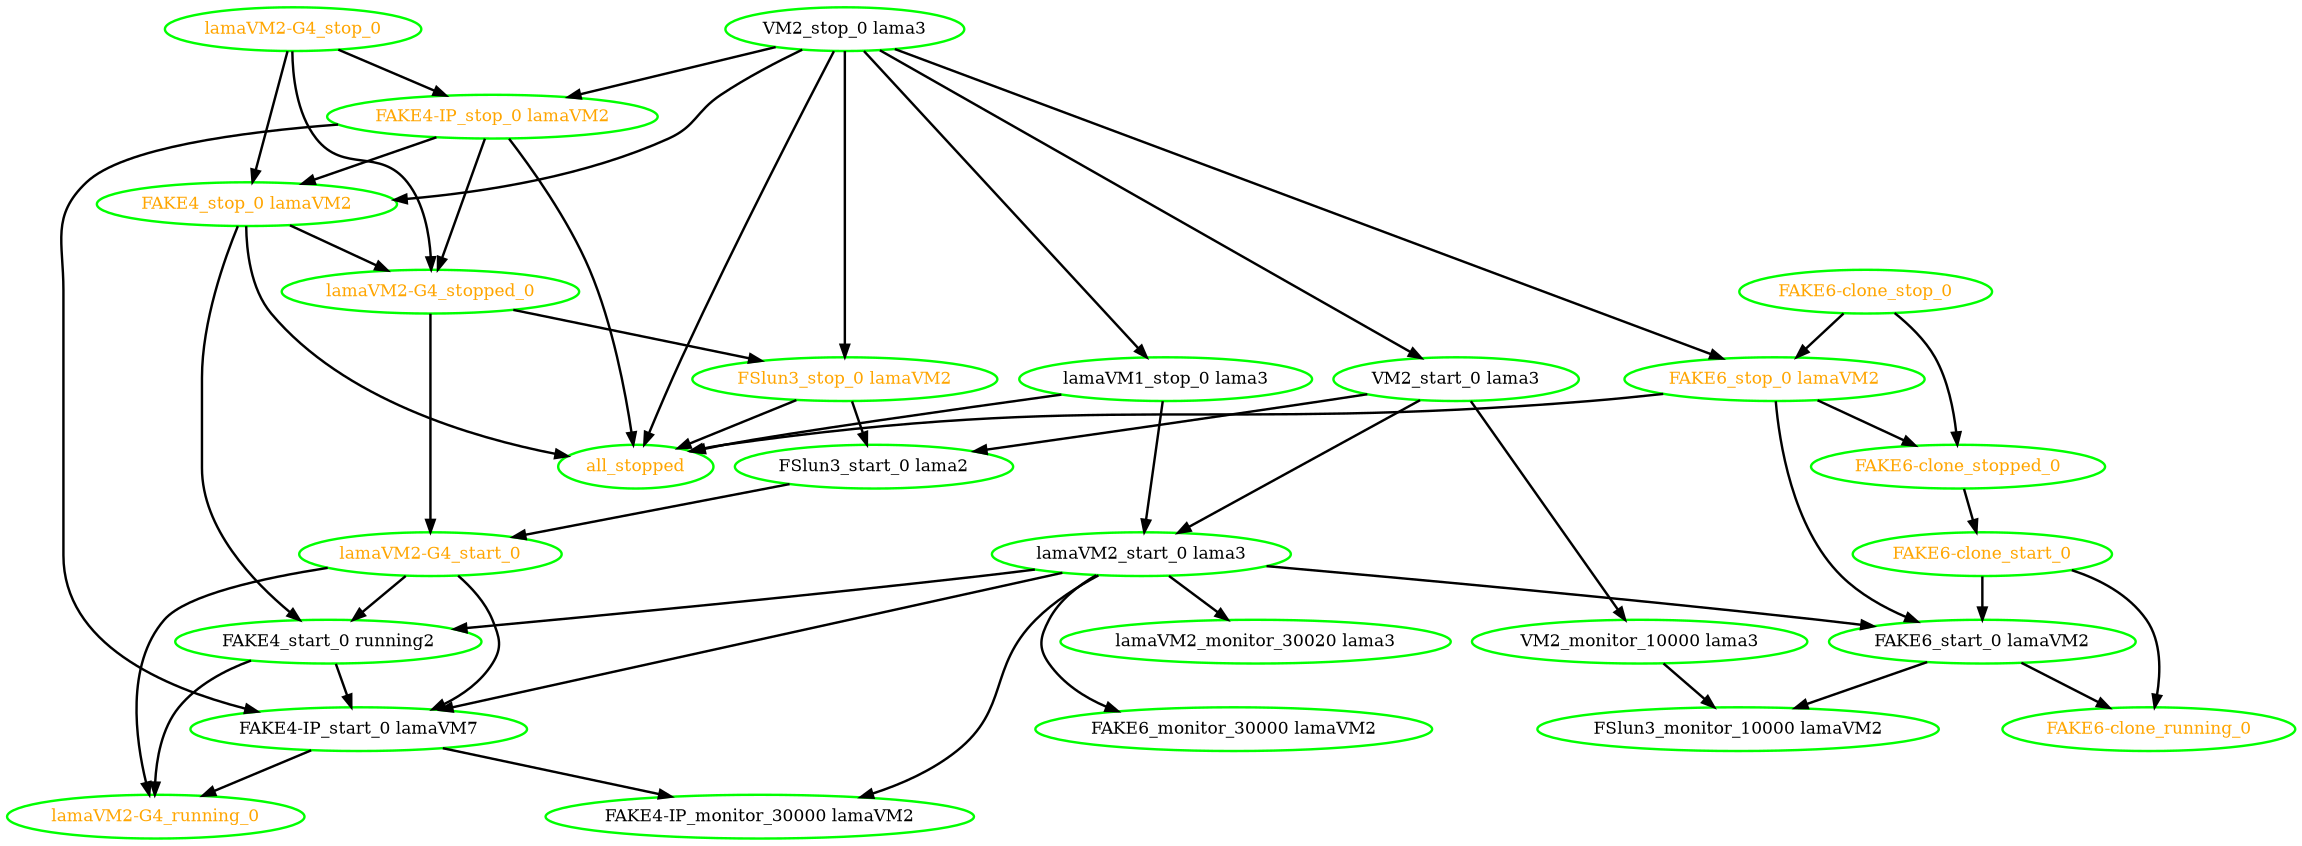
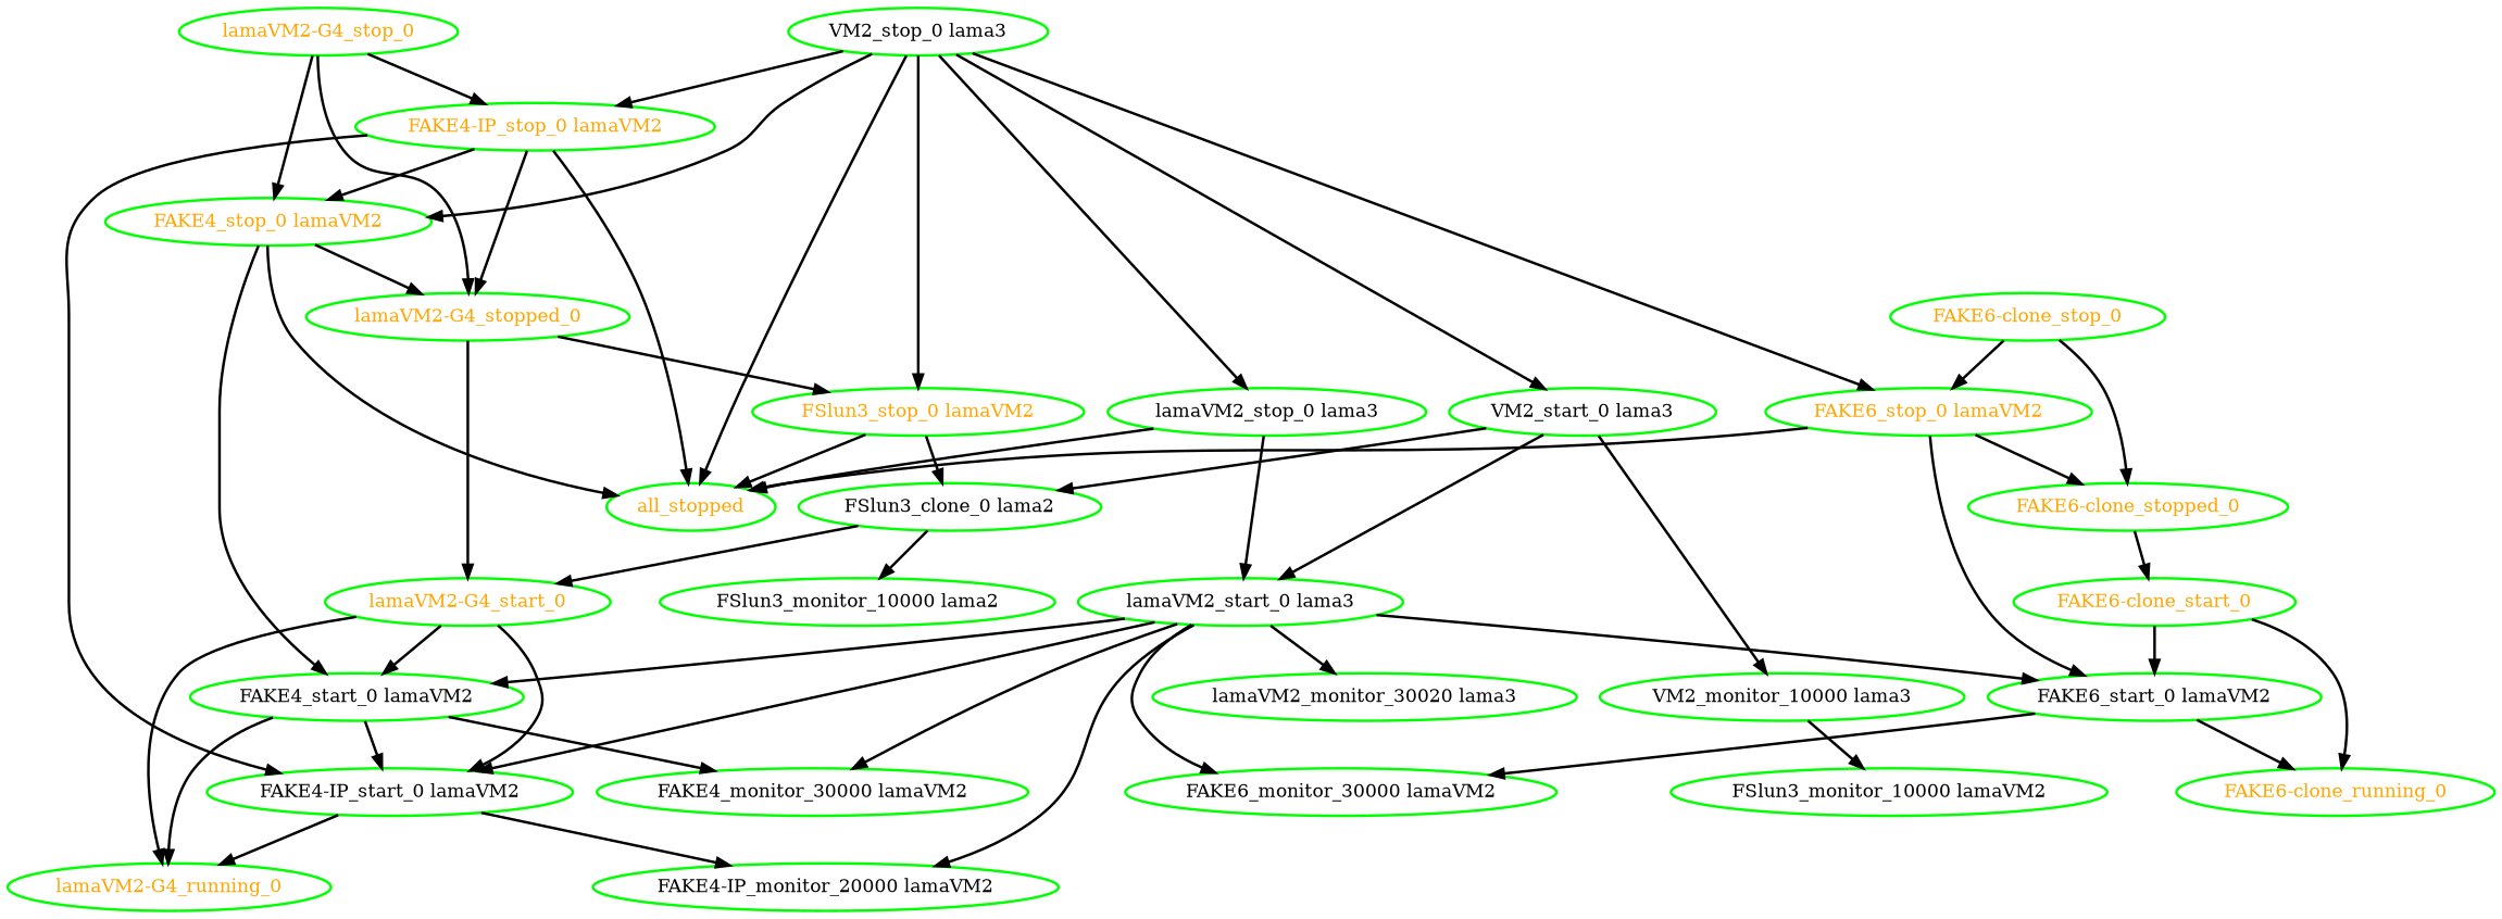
  digraph {
    node [color=green fontcolor=black style=bold]
    edge [style=bold]
-   "FAKE4-IP_start_0 lamaVM2" [label="FAKE4-IP_start_0 lamaVM7"]
-   "FAKE4-IP_monitor_30000 lamaVM2"
+   "FAKE4-IP_start_0 lamaVM2"
+   "FAKE4-IP_monitor_30000 lamaVM2" [label="FAKE4-IP_monitor_20000 lamaVM2"]
    "lamaVM2-G4_running_0" [fontcolor=orange]
    "FAKE4-IP_stop_0 lamaVM2" [fontcolor=orange]
    "FAKE4_stop_0 lamaVM2" [fontcolor=orange]
    all_stopped [fontcolor=orange]
    "lamaVM2-G4_stopped_0" [fontcolor=orange]
-   "FAKE4_start_0 lamaVM2" [label="FAKE4_start_0 running2"]
+   "FAKE4_start_0 lamaVM2"
    "lamaVM2-G4_start_0" [fontcolor=orange]
    "FSlun3_stop_0 lamaVM2" [fontcolor=orange]
-   "FSlun3_start_0 lama2"
+   "FAKE4_monitor_30000 lamaVM2"
+   "FSlun3_start_0 lama2" [label="FSlun3_clone_0 lama2"]
    "FAKE6-clone_running_0" [fontcolor=orange]
    "FAKE6-clone_start_0" [fontcolor=orange]
    "FAKE6_start_0 lamaVM2"
    "FAKE6_monitor_30000 lamaVM2"
    "FAKE6-clone_stop_0" [fontcolor=orange]
    "FAKE6-clone_stopped_0" [fontcolor=orange]
    "FAKE6_stop_0 lamaVM2" [fontcolor=orange]
+   "FSlun3_monitor_10000 lama2"
    "VM2_monitor_10000 lama3"
    "FSlun3_monitor_10000 lamaVM2"
    "VM2_start_0 lama3"
    "lamaVM2_start_0 lama3"
    n25 [label="lamaVM2_monitor_30020 lama3"]
    "VM2_stop_0 lama3"
-   "lamaVM2_stop_0 lama3" [label="lamaVM1_stop_0 lama3"]
+   "lamaVM2_stop_0 lama3"
    "lamaVM2-G4_stop_0" [fontcolor=orange]
    "FAKE4-IP_start_0 lamaVM2" -> "FAKE4-IP_monitor_30000 lamaVM2"
    "FAKE4-IP_start_0 lamaVM2" -> "lamaVM2-G4_running_0"
    "FAKE4-IP_stop_0 lamaVM2" -> "FAKE4-IP_start_0 lamaVM2"
    "FAKE4-IP_stop_0 lamaVM2" -> "FAKE4_stop_0 lamaVM2"
    "FAKE4-IP_stop_0 lamaVM2" -> all_stopped
    "FAKE4-IP_stop_0 lamaVM2" -> "lamaVM2-G4_stopped_0"
    "FAKE4_stop_0 lamaVM2" -> all_stopped
    "FAKE4_stop_0 lamaVM2" -> "lamaVM2-G4_stopped_0"
    "FAKE4_stop_0 lamaVM2" -> "FAKE4_start_0 lamaVM2"
    "lamaVM2-G4_stopped_0" -> "lamaVM2-G4_start_0"
    "lamaVM2-G4_stopped_0" -> "FSlun3_stop_0 lamaVM2"
    "FAKE4_start_0 lamaVM2" -> "FAKE4-IP_start_0 lamaVM2"
    "FAKE4_start_0 lamaVM2" -> "lamaVM2-G4_running_0"
+   "FAKE4_start_0 lamaVM2" -> "FAKE4_monitor_30000 lamaVM2"
    "lamaVM2-G4_start_0" -> "FAKE4-IP_start_0 lamaVM2"
    "lamaVM2-G4_start_0" -> "lamaVM2-G4_running_0"
    "lamaVM2-G4_start_0" -> "FAKE4_start_0 lamaVM2"
    "FSlun3_stop_0 lamaVM2" -> all_stopped
    "FSlun3_stop_0 lamaVM2" -> "FSlun3_start_0 lama2"
    "FSlun3_start_0 lama2" -> "lamaVM2-G4_start_0"
+   "FSlun3_start_0 lama2" -> "FSlun3_monitor_10000 lama2"
    "FAKE6-clone_start_0" -> "FAKE6-clone_running_0"
    "FAKE6-clone_start_0" -> "FAKE6_start_0 lamaVM2"
    "FAKE6_start_0 lamaVM2" -> "FAKE6-clone_running_0"
-   "FAKE6_start_0 lamaVM2" -> "FSlun3_monitor_10000 lamaVM2"
+   "FAKE6_start_0 lamaVM2" -> "FAKE6_monitor_30000 lamaVM2"
    "FAKE6-clone_stop_0" -> "FAKE6-clone_stopped_0"
    "FAKE6-clone_stop_0" -> "FAKE6_stop_0 lamaVM2"
    "FAKE6-clone_stopped_0" -> "FAKE6-clone_start_0"
    "FAKE6_stop_0 lamaVM2" -> all_stopped
    "FAKE6_stop_0 lamaVM2" -> "FAKE6_start_0 lamaVM2"
    "FAKE6_stop_0 lamaVM2" -> "FAKE6-clone_stopped_0"
    "VM2_monitor_10000 lama3" -> "FSlun3_monitor_10000 lamaVM2"
    "VM2_start_0 lama3" -> "FSlun3_start_0 lama2"
    "VM2_start_0 lama3" -> "VM2_monitor_10000 lama3"
    "VM2_start_0 lama3" -> "lamaVM2_start_0 lama3"
    "lamaVM2_start_0 lama3" -> "FAKE4-IP_start_0 lamaVM2"
    "lamaVM2_start_0 lama3" -> "FAKE4-IP_monitor_30000 lamaVM2"
    "lamaVM2_start_0 lama3" -> "FAKE4_start_0 lamaVM2"
+   "lamaVM2_start_0 lama3" -> "FAKE4_monitor_30000 lamaVM2"
    "lamaVM2_start_0 lama3" -> "FAKE6_start_0 lamaVM2"
    "lamaVM2_start_0 lama3" -> "FAKE6_monitor_30000 lamaVM2"
    "lamaVM2_start_0 lama3" -> n25
    "VM2_stop_0 lama3" -> "FAKE4-IP_stop_0 lamaVM2"
    "VM2_stop_0 lama3" -> "FAKE4_stop_0 lamaVM2"
    "VM2_stop_0 lama3" -> all_stopped
    "VM2_stop_0 lama3" -> "FSlun3_stop_0 lamaVM2"
    "VM2_stop_0 lama3" -> "FAKE6_stop_0 lamaVM2"
    "VM2_stop_0 lama3" -> "VM2_start_0 lama3"
    "VM2_stop_0 lama3" -> "lamaVM2_stop_0 lama3"
    "lamaVM2_stop_0 lama3" -> all_stopped
    "lamaVM2_stop_0 lama3" -> "lamaVM2_start_0 lama3"
    "lamaVM2-G4_stop_0" -> "FAKE4-IP_stop_0 lamaVM2"
    "lamaVM2-G4_stop_0" -> "FAKE4_stop_0 lamaVM2"
    "lamaVM2-G4_stop_0" -> "lamaVM2-G4_stopped_0"
  }
